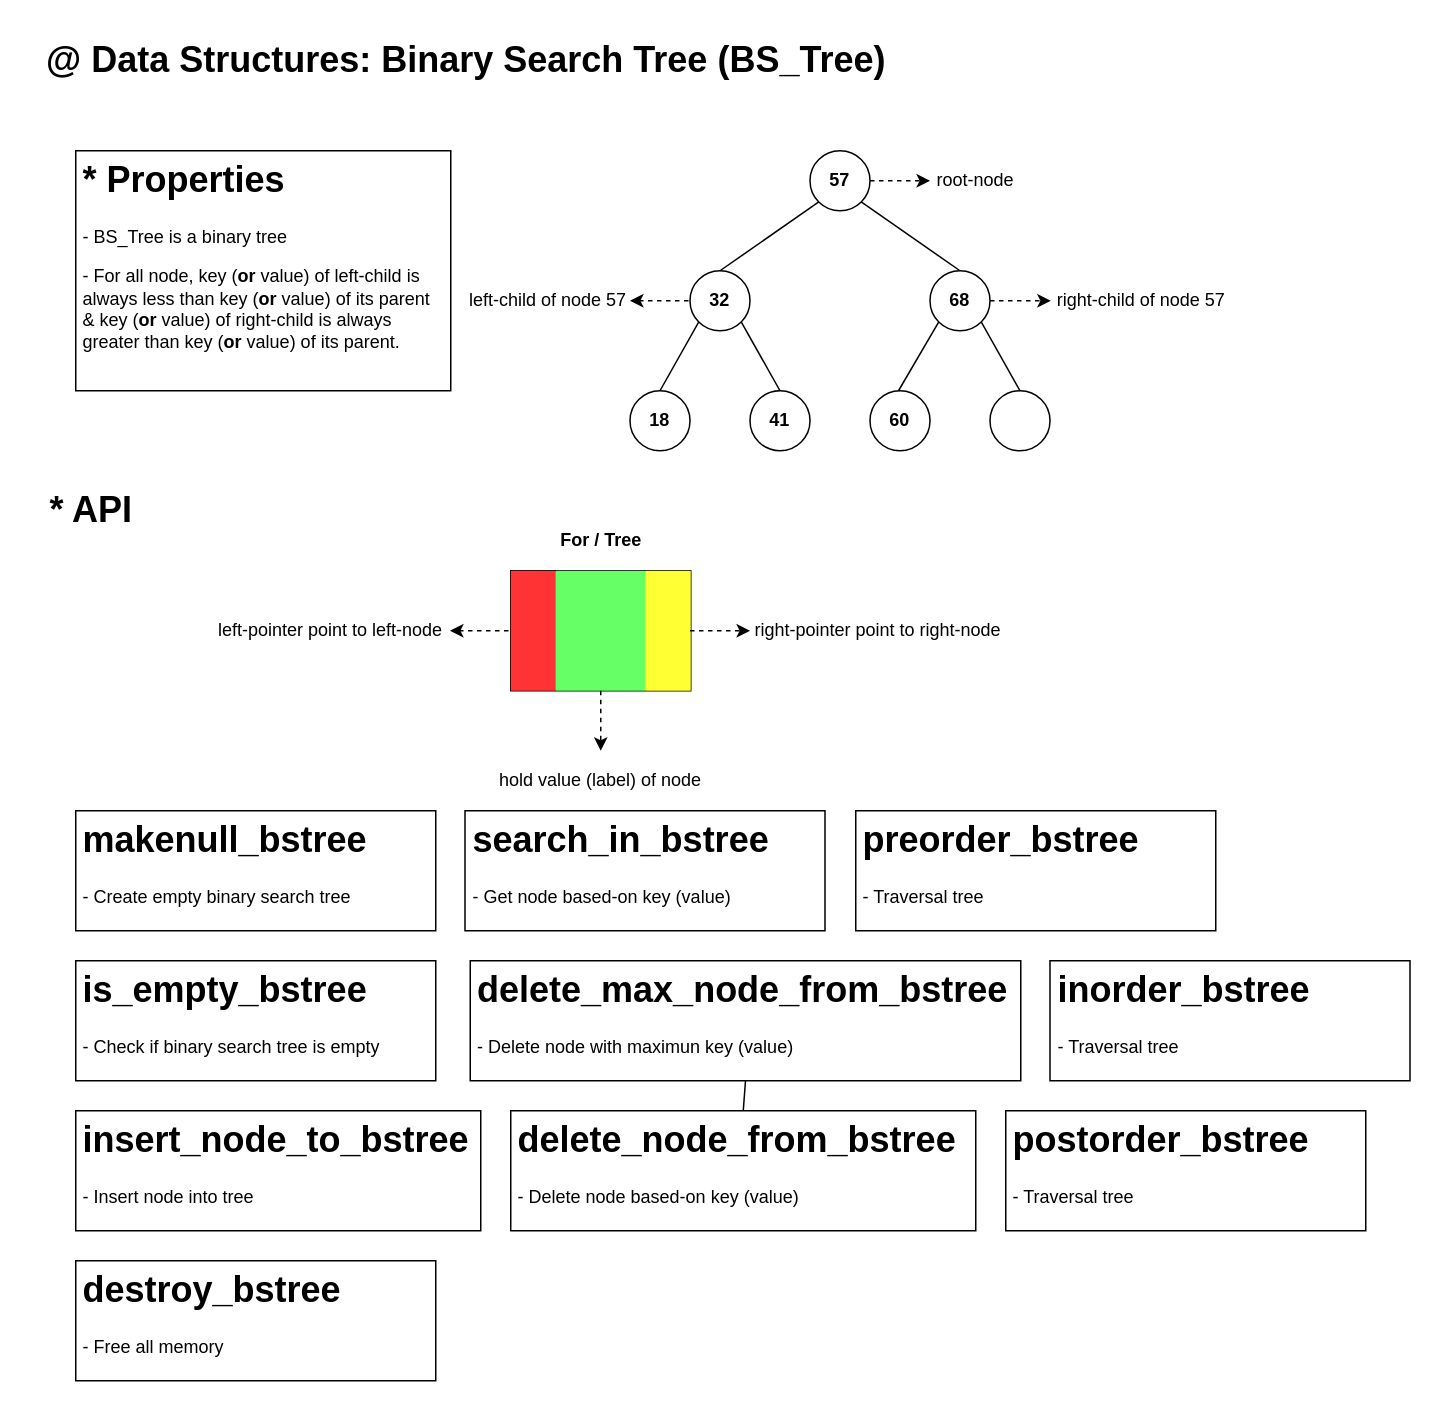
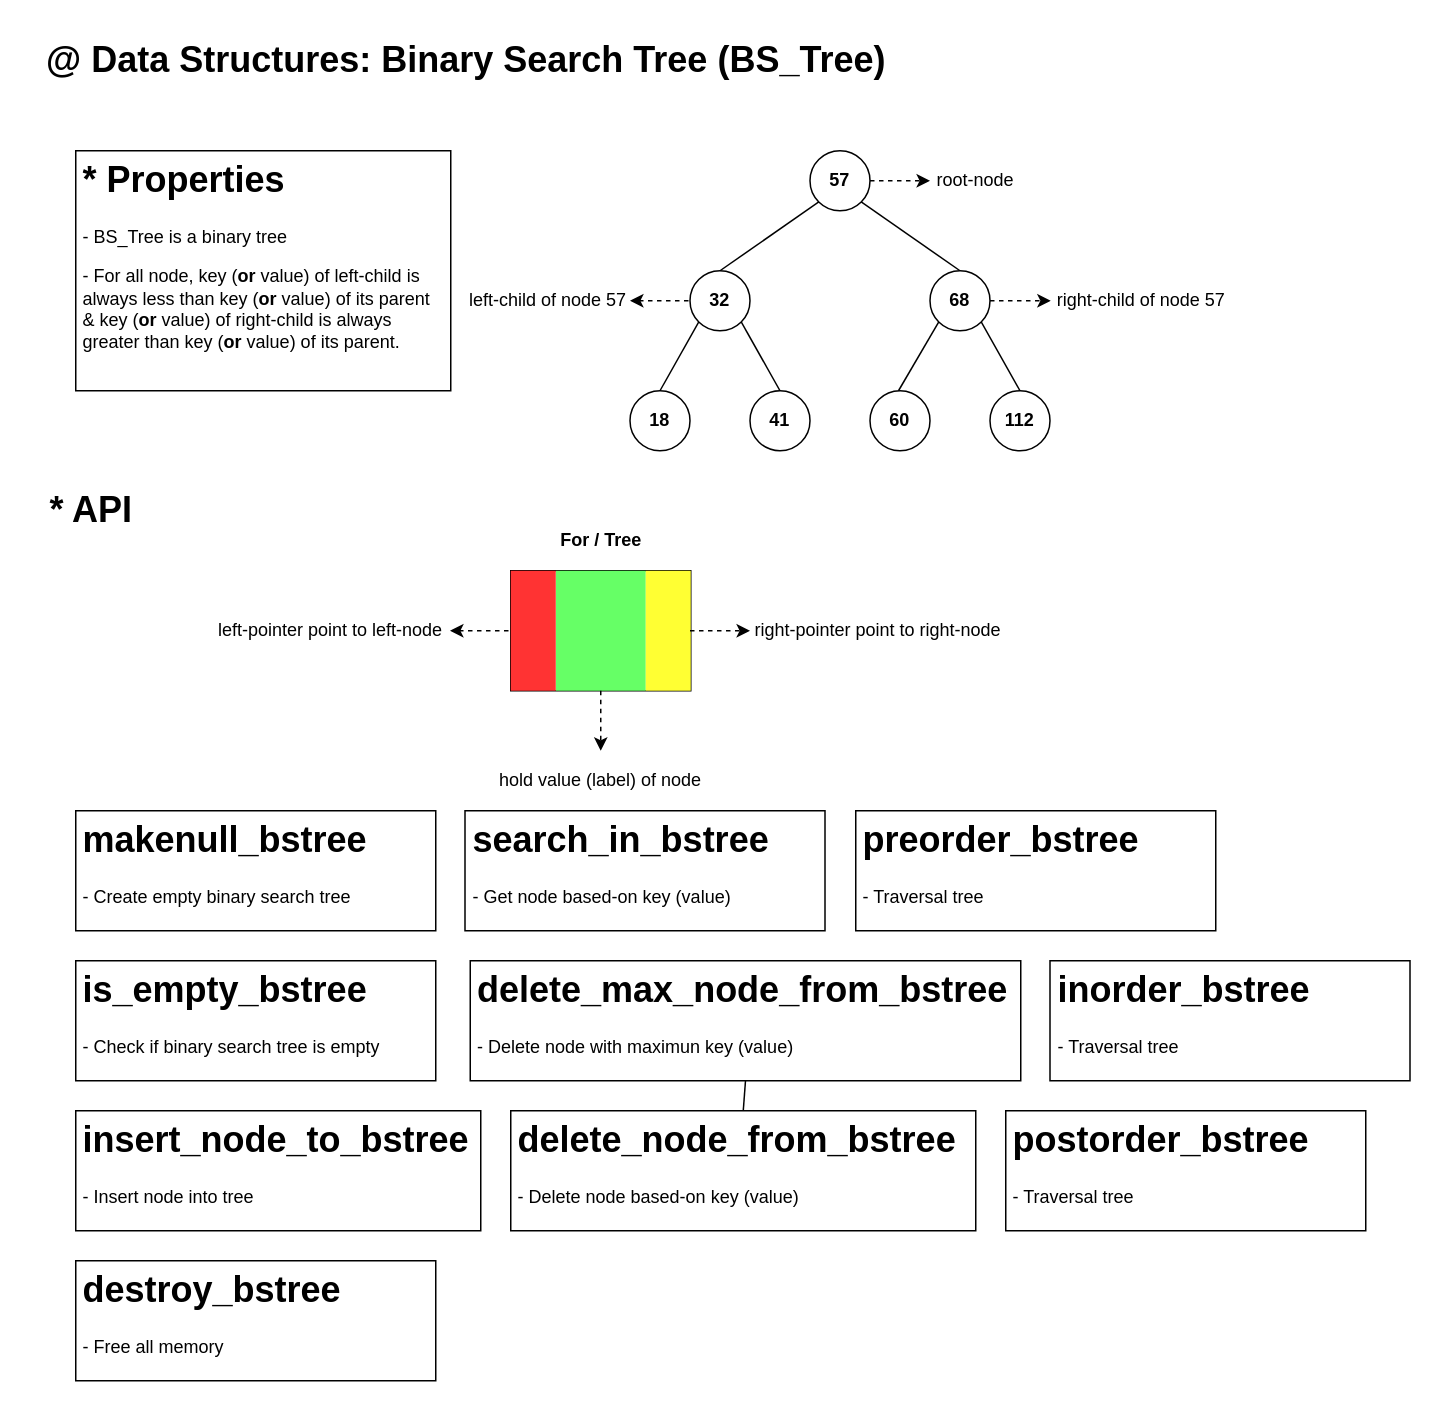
  <mxCell id="0" />
  <mxCell id="1" parent="0" />
  <mxCell id="2" value="@ Data Structures: Binary Search Tree (BS_Tree)" style="text;strokeColor=none;fillColor=none;html=1;fontSize=24;fontStyle=1;verticalAlign=middle;align=center;" parent="1" vertex="1"><mxGeometry width="580" height="40" as="geometry" x="20" y="20" /></mxCell>
  <mxCell id="3" value="" style="group" parent="1" vertex="1" connectable="0"><mxGeometry x="539.5" y="100" width="40" height="40" as="geometry" /></mxCell>
  <mxCell id="4" value="" style="group" parent="3" vertex="1" connectable="0"><mxGeometry width="40" height="40" as="geometry" /></mxCell>
  <mxCell id="5" value="" style="group" parent="4" vertex="1" connectable="0"><mxGeometry width="40" height="40" as="geometry" /></mxCell>
  <mxCell id="6" value="" style="ellipse;whiteSpace=wrap;html=1;aspect=fixed;" parent="5" vertex="1"><mxGeometry width="40" height="40" as="geometry" /></mxCell>
  <mxCell id="7" value="&lt;b&gt;57&lt;/b&gt;" style="text;html=1;strokeColor=none;fillColor=none;align=center;verticalAlign=middle;whiteSpace=wrap;rounded=0;" parent="5" vertex="1"><mxGeometry x="9" y="10" width="21" height="20" as="geometry" /></mxCell>
  <mxCell id="8" value="" style="group" parent="1" vertex="1" connectable="0"><mxGeometry x="419.5" y="180" width="40" height="40" as="geometry" /></mxCell>
  <mxCell id="9" value="" style="group" parent="8" vertex="1" connectable="0"><mxGeometry x="40" width="40" height="40" as="geometry" /></mxCell>
  <mxCell id="10" value="" style="group" parent="9" vertex="1" connectable="0"><mxGeometry width="40" height="40" as="geometry" /></mxCell>
  <mxCell id="11" value="" style="ellipse;whiteSpace=wrap;html=1;aspect=fixed;" parent="10" vertex="1"><mxGeometry width="40" height="40" as="geometry" /></mxCell>
  <mxCell id="12" value="&lt;b&gt;32&lt;/b&gt;" style="text;html=1;strokeColor=none;fillColor=none;align=center;verticalAlign=middle;whiteSpace=wrap;rounded=0;" parent="10" vertex="1"><mxGeometry x="9" y="10" width="21" height="20" as="geometry" /></mxCell>
  <mxCell id="13" value="" style="endArrow=classic;html=1;dashed=1;" parent="8" edge="1"><mxGeometry width="50" height="50" relative="1" as="geometry"><mxPoint x="39" y="20" as="sourcePoint" /><mxPoint y="20" as="targetPoint" /></mxGeometry></mxCell>
  <mxCell id="14" value="" style="group" parent="1" vertex="1" connectable="0"><mxGeometry x="659.5" y="180" width="40" height="40" as="geometry" /></mxCell>
  <mxCell id="15" value="" style="group" parent="1" vertex="1" connectable="0"><mxGeometry x="419.5" y="260" width="40" height="40" as="geometry" /></mxCell>
  <mxCell id="16" value="" style="ellipse;whiteSpace=wrap;html=1;aspect=fixed;" parent="15" vertex="1"><mxGeometry width="40" height="40" as="geometry" /></mxCell>
  <mxCell id="17" value="&lt;b&gt;18&lt;/b&gt;" style="text;html=1;strokeColor=none;fillColor=none;align=center;verticalAlign=middle;whiteSpace=wrap;rounded=0;" parent="15" vertex="1"><mxGeometry x="9" y="10" width="21" height="20" as="geometry" /></mxCell>
  <mxCell id="18" value="" style="group" parent="1" vertex="1" connectable="0"><mxGeometry x="499.5" y="260" width="40" height="40" as="geometry" /></mxCell>
  <mxCell id="19" value="" style="group" parent="18" vertex="1" connectable="0"><mxGeometry width="40" height="40" as="geometry" /></mxCell>
  <mxCell id="20" value="" style="group" parent="19" vertex="1" connectable="0"><mxGeometry width="40" height="40" as="geometry" /></mxCell>
  <mxCell id="21" value="" style="ellipse;whiteSpace=wrap;html=1;aspect=fixed;" parent="20" vertex="1"><mxGeometry width="40" height="40" as="geometry" /></mxCell>
  <mxCell id="22" value="&lt;b&gt;41&lt;/b&gt;" style="text;html=1;strokeColor=none;fillColor=none;align=center;verticalAlign=middle;whiteSpace=wrap;rounded=0;" parent="20" vertex="1"><mxGeometry x="9" y="10" width="21" height="20" as="geometry" /></mxCell>
  <mxCell id="23" value="" style="group" parent="1" vertex="1" connectable="0"><mxGeometry x="579.5" y="260" width="40" height="40" as="geometry" /></mxCell>
  <mxCell id="24" value="" style="group" parent="23" vertex="1" connectable="0"><mxGeometry width="40" height="40" as="geometry" /></mxCell>
  <mxCell id="25" value="" style="group" parent="24" vertex="1" connectable="0"><mxGeometry width="40" height="40" as="geometry" /></mxCell>
  <mxCell id="26" value="" style="ellipse;whiteSpace=wrap;html=1;aspect=fixed;" parent="25" vertex="1"><mxGeometry width="40" height="40" as="geometry" /></mxCell>
  <mxCell id="27" value="&lt;b&gt;60&lt;/b&gt;" style="text;html=1;strokeColor=none;fillColor=none;align=center;verticalAlign=middle;whiteSpace=wrap;rounded=0;" parent="25" vertex="1"><mxGeometry x="9" y="10" width="21" height="20" as="geometry" /></mxCell>
  <mxCell id="28" value="" style="group" parent="1" vertex="1" connectable="0"><mxGeometry x="659.5" y="260" width="40" height="40" as="geometry" /></mxCell>
  <mxCell id="29" value="" style="group" parent="28" vertex="1" connectable="0"><mxGeometry width="40" height="40" as="geometry" /></mxCell>
  <mxCell id="30" value="" style="group" parent="29" vertex="1" connectable="0"><mxGeometry width="40" height="40" as="geometry" /></mxCell>
  <mxCell id="31" value="" style="ellipse;whiteSpace=wrap;html=1;aspect=fixed;" parent="30" vertex="1"><mxGeometry width="40" height="40" as="geometry" /></mxCell>
+ <mxCell id="32" value="&lt;b&gt;112&lt;/b&gt;" style="text;html=1;strokeColor=none;fillColor=none;align=center;verticalAlign=middle;whiteSpace=wrap;rounded=0;" parent="30" vertex="1"><mxGeometry x="9" y="10" width="21" height="20" as="geometry" /></mxCell>
  <mxCell id="33" value="" style="endArrow=none;html=1;exitX=0.5;exitY=0;exitDx=0;exitDy=0;entryX=0;entryY=1;entryDx=0;entryDy=0;" parent="1" source="11" target="6" edge="1"><mxGeometry width="50" height="50" relative="1" as="geometry"><mxPoint x="497.5" y="194" as="sourcePoint" /><mxPoint x="558.5" y="140" as="targetPoint" /></mxGeometry></mxCell>
  <mxCell id="34" value="" style="endArrow=none;html=1;exitX=1;exitY=1;exitDx=0;exitDy=0;entryX=0.5;entryY=0;entryDx=0;entryDy=0;" parent="1" source="6" target="39" edge="1"><mxGeometry width="50" height="50" relative="1" as="geometry"><mxPoint x="559.5" y="140" as="sourcePoint" /><mxPoint x="622.5" y="191" as="targetPoint" /></mxGeometry></mxCell>
  <mxCell id="35" value="" style="endArrow=none;html=1;exitX=0.5;exitY=0;exitDx=0;exitDy=0;entryX=0;entryY=1;entryDx=0;entryDy=0;" parent="1" source="16" target="11" edge="1"><mxGeometry width="50" height="50" relative="1" as="geometry"><mxPoint x="359" y="260" as="sourcePoint" /><mxPoint x="478" y="220" as="targetPoint" /></mxGeometry></mxCell>
  <mxCell id="36" value="" style="endArrow=none;html=1;entryX=0.5;entryY=0;entryDx=0;entryDy=0;exitX=1;exitY=1;exitDx=0;exitDy=0;" parent="1" source="11" target="21" edge="1"><mxGeometry width="50" height="50" relative="1" as="geometry"><mxPoint x="479.5" y="220" as="sourcePoint" /><mxPoint x="519" y="180" as="targetPoint" /></mxGeometry></mxCell>
  <mxCell id="37" value="" style="endArrow=none;html=1;exitX=1;exitY=1;exitDx=0;exitDy=0;entryX=0.5;entryY=0;entryDx=0;entryDy=0;" parent="1" source="39" target="31" edge="1"><mxGeometry width="50" height="50" relative="1" as="geometry"><mxPoint x="639.5" y="220" as="sourcePoint" /><mxPoint x="720.5" y="260" as="targetPoint" /></mxGeometry></mxCell>
  <mxCell id="38" value="" style="endArrow=none;html=1;exitX=0.5;exitY=0;exitDx=0;exitDy=0;entryX=0;entryY=1;entryDx=0;entryDy=0;" parent="1" target="39" edge="1"><mxGeometry width="50" height="50" relative="1" as="geometry"><mxPoint x="598.5" y="260" as="sourcePoint" /><mxPoint x="679" y="220" as="targetPoint" /></mxGeometry></mxCell>
  <mxCell id="39" value="" style="ellipse;whiteSpace=wrap;html=1;aspect=fixed;" parent="1" vertex="1"><mxGeometry x="619.5" y="180" width="40" height="40" as="geometry" /></mxCell>
  <mxCell id="40" value="&lt;b&gt;68&lt;/b&gt;" style="text;html=1;strokeColor=none;fillColor=none;align=center;verticalAlign=middle;whiteSpace=wrap;rounded=0;" parent="1" vertex="1"><mxGeometry x="628.5" y="190" width="21" height="20" as="geometry" /></mxCell>
  <mxCell id="41" value="" style="endArrow=classic;html=1;dashed=1;" parent="1" target="42" edge="1"><mxGeometry width="50" height="50" relative="1" as="geometry"><mxPoint x="579.5" y="120" as="sourcePoint" /><mxPoint x="619.5" y="120" as="targetPoint" /></mxGeometry></mxCell>
  <mxCell id="42" value="root-node" style="text;html=1;strokeColor=none;fillColor=none;align=center;verticalAlign=middle;whiteSpace=wrap;rounded=0;" parent="1" vertex="1"><mxGeometry x="619.5" y="110" width="60" height="20" as="geometry" /></mxCell>
  <mxCell id="43" value="" style="endArrow=classic;html=1;dashed=1;" parent="1" target="44" edge="1"><mxGeometry width="50" height="50" relative="1" as="geometry"><mxPoint x="659.5" y="200" as="sourcePoint" /><mxPoint x="699.5" y="200" as="targetPoint" /></mxGeometry></mxCell>
  <mxCell id="44" value="right-child of node 57" style="text;html=1;strokeColor=none;fillColor=none;align=center;verticalAlign=middle;whiteSpace=wrap;rounded=0;" parent="1" vertex="1"><mxGeometry x="700" y="190" width="121" height="20" as="geometry" /></mxCell>
  <mxCell id="45" value="left-child of node 57" style="text;html=1;strokeColor=none;fillColor=none;align=center;verticalAlign=middle;whiteSpace=wrap;rounded=0;" parent="1" vertex="1"><mxGeometry x="309.5" y="190" width="110" height="20" as="geometry" /></mxCell>
  <mxCell id="46" value="&lt;h1&gt;* Properties&lt;/h1&gt;&lt;p&gt;- BS_Tree is a binary tree&lt;/p&gt;&lt;p&gt;- For all node, key (&lt;b&gt;or&lt;/b&gt; value) of left-child is always less than key (&lt;b&gt;or &lt;/b&gt;value) of its parent &amp;amp; key (&lt;b&gt;or&lt;/b&gt; value) of right-child is always greater than key (&lt;b&gt;or&lt;/b&gt; value) of its parent.&lt;/p&gt;" style="text;html=1;strokeColor=#000000;fillColor=none;spacing=5;spacingTop=-20;whiteSpace=wrap;overflow=hidden;rounded=0;" parent="1" vertex="1"><mxGeometry x="50" y="100" width="250" height="160" as="geometry" /></mxCell>
  <mxCell id="47" value="* API" style="text;strokeColor=none;fillColor=none;html=1;fontSize=24;fontStyle=1;verticalAlign=middle;align=center;" parent="1" vertex="1"><mxGeometry y="320" width="80" height="40" as="geometry" x="20" /></mxCell>
  <mxCell id="48" value="" style="rounded=0;whiteSpace=wrap;html=1;strokeColor=#000000;fillColor=none;" parent="1" vertex="1"><mxGeometry x="340" y="380" width="120" height="80" as="geometry" /></mxCell>
  <mxCell id="49" value="&lt;b&gt;For / Tree&lt;/b&gt;" style="text;html=1;strokeColor=none;fillColor=none;align=center;verticalAlign=middle;whiteSpace=wrap;rounded=0;" parent="1" vertex="1"><mxGeometry x="362.5" y="350" width="75" height="20" as="geometry" /></mxCell>
  <mxCell id="50" value="" style="rounded=0;whiteSpace=wrap;html=1;strokeColor=none;fillColor=#66FF66;" parent="1" vertex="1"><mxGeometry x="370" y="380" width="60" height="80" as="geometry" /></mxCell>
  <mxCell id="51" value="" style="rounded=0;whiteSpace=wrap;html=1;strokeColor=none;fillColor=#FF3333;" parent="1" vertex="1"><mxGeometry x="340" y="380" width="30" height="80" as="geometry" /></mxCell>
  <mxCell id="52" value="" style="rounded=0;whiteSpace=wrap;html=1;strokeColor=none;fillColor=#FFFF33;" parent="1" vertex="1"><mxGeometry x="430" y="380" width="30" height="80" as="geometry" /></mxCell>
  <mxCell id="53" value="left-pointer point to left-node" style="text;html=1;strokeColor=none;fillColor=none;align=center;verticalAlign=middle;whiteSpace=wrap;rounded=0;" parent="1" vertex="1"><mxGeometry x="140" y="400" width="160" height="40" as="geometry" /></mxCell>
  <mxCell id="54" value="" style="group" parent="1" vertex="1" connectable="0"><mxGeometry x="299.5" y="400" width="40" height="40" as="geometry" /></mxCell>
  <mxCell id="55" value="" style="endArrow=classic;html=1;dashed=1;" parent="54" edge="1"><mxGeometry width="50" height="50" relative="1" as="geometry"><mxPoint x="39" y="20" as="sourcePoint" /><mxPoint y="20" as="targetPoint" /></mxGeometry></mxCell>
  <mxCell id="56" value="" style="endArrow=classic;html=1;dashed=1;" parent="1" edge="1"><mxGeometry width="50" height="50" relative="1" as="geometry"><mxPoint x="459.5" y="420" as="sourcePoint" /><mxPoint x="499.5" y="420" as="targetPoint" /></mxGeometry></mxCell>
  <mxCell id="57" value="right-pointer point to right-node" style="text;html=1;strokeColor=none;fillColor=none;align=center;verticalAlign=middle;whiteSpace=wrap;rounded=0;" parent="1" vertex="1"><mxGeometry x="500" y="400" width="170" height="40" as="geometry" /></mxCell>
  <mxCell id="58" value="" style="endArrow=classic;html=1;dashed=1;exitX=0.5;exitY=1;exitDx=0;exitDy=0;" parent="1" source="50" edge="1"><mxGeometry width="50" height="50" relative="1" as="geometry"><mxPoint x="389" y="490" as="sourcePoint" /><mxPoint x="400" y="500" as="targetPoint" /></mxGeometry></mxCell>
  <mxCell id="59" value="hold value (label) of node" style="text;html=1;strokeColor=none;fillColor=none;align=center;verticalAlign=middle;whiteSpace=wrap;rounded=0;" parent="1" vertex="1"><mxGeometry x="330" y="500" width="140" height="40" as="geometry" /></mxCell>
  <mxCell id="60" value="&lt;h1&gt;makenull_bstree&lt;/h1&gt;&lt;p&gt;- Create empty binary search tree&lt;/p&gt;" style="text;html=1;strokeColor=#000000;fillColor=none;spacing=5;spacingTop=-20;whiteSpace=wrap;overflow=hidden;rounded=0;" parent="1" vertex="1"><mxGeometry x="50" y="540" width="240" height="80" as="geometry" /></mxCell>
  <mxCell id="61" value="&lt;h1&gt;is_empty_bstree&lt;/h1&gt;&lt;p&gt;- Check if binary search tree is empty&lt;/p&gt;" style="text;html=1;strokeColor=#000000;fillColor=none;spacing=5;spacingTop=-20;whiteSpace=wrap;overflow=hidden;rounded=0;" parent="1" vertex="1"><mxGeometry x="50" y="640" width="240" height="80" as="geometry" /></mxCell>
  <mxCell id="62" value="&lt;h1&gt;destroy_bstree&lt;/h1&gt;&lt;p&gt;- Free all memory&lt;/p&gt;" style="text;html=1;strokeColor=#000000;fillColor=none;spacing=5;spacingTop=-20;whiteSpace=wrap;overflow=hidden;rounded=0;" parent="1" vertex="1"><mxGeometry x="50" y="840" width="240" height="80" as="geometry" /></mxCell>
  <mxCell id="63" value="&lt;h1&gt;insert_node_to_bstree&lt;/h1&gt;&lt;p&gt;- Insert node into tree&lt;/p&gt;" style="text;html=1;strokeColor=#000000;fillColor=none;spacing=5;spacingTop=-20;whiteSpace=wrap;overflow=hidden;rounded=0;" parent="1" vertex="1"><mxGeometry x="50" y="740" width="270" height="80" as="geometry" /></mxCell>
  <mxCell id="64" value="&lt;h1&gt;preorder_bstree&lt;/h1&gt;&lt;p&gt;- Traversal tree&lt;/p&gt;" style="text;html=1;strokeColor=#000000;fillColor=none;spacing=5;spacingTop=-20;whiteSpace=wrap;overflow=hidden;rounded=0;" parent="1" vertex="1"><mxGeometry x="570" y="540" width="240" height="80" as="geometry" /></mxCell>
  <mxCell id="65" value="&lt;h1&gt;inorder_bstree&lt;/h1&gt;&lt;p&gt;- Traversal tree&lt;/p&gt;" style="text;html=1;strokeColor=#000000;fillColor=none;spacing=5;spacingTop=-20;whiteSpace=wrap;overflow=hidden;rounded=0;" parent="1" vertex="1"><mxGeometry x="699.5" y="640" width="240" height="80" as="geometry" /></mxCell>
  <mxCell id="66" value="&lt;h1&gt;postorder_bstree&lt;/h1&gt;&lt;p&gt;- Traversal tree&lt;/p&gt;" style="text;html=1;strokeColor=#000000;fillColor=none;spacing=5;spacingTop=-20;whiteSpace=wrap;overflow=hidden;rounded=0;" parent="1" vertex="1"><mxGeometry x="670" y="740" width="240" height="80" as="geometry" /></mxCell>
  <mxCell id="67" value="&lt;h1&gt;search_in_bstree&lt;/h1&gt;&lt;p&gt;- Get node based-on key (value)&lt;/p&gt;" style="text;html=1;strokeColor=#000000;fillColor=none;spacing=5;spacingTop=-20;whiteSpace=wrap;overflow=hidden;rounded=0;" parent="1" vertex="1"><mxGeometry x="309.5" y="540" width="240" height="80" as="geometry" /></mxCell>
  <mxCell id="68" value="&lt;h1&gt;delete_node_from_bstree&lt;/h1&gt;&lt;p&gt;- Delete node based-on key (value)&lt;/p&gt;" style="text;html=1;strokeColor=#000000;fillColor=none;spacing=5;spacingTop=-20;whiteSpace=wrap;overflow=hidden;rounded=0;" parent="1" vertex="1"><mxGeometry x="340" y="740" width="310" height="80" as="geometry" /></mxCell>
  <mxCell id="69" value="&lt;h1&gt;delete_max_node_from_bstree&lt;/h1&gt;&lt;p&gt;- Delete node with maximun key (value)&lt;/p&gt;" style="text;html=1;strokeColor=#000000;fillColor=none;spacing=5;spacingTop=-20;whiteSpace=wrap;overflow=hidden;rounded=0;" parent="1" vertex="1"><mxGeometry x="313" y="640" width="367" height="80" as="geometry" /></mxCell>
  <mxCell id="70" value="" style="endArrow=none;html=1;entryX=0.5;entryY=0;entryDx=0;entryDy=0;exitX=0.5;exitY=1;exitDx=0;exitDy=0;" parent="1" source="69" target="68" edge="1"><mxGeometry width="50" height="50" relative="1" as="geometry"><mxPoint x="111.5" y="990" as="sourcePoint" /><mxPoint x="161.5" y="940" as="targetPoint" /></mxGeometry></mxCell>
